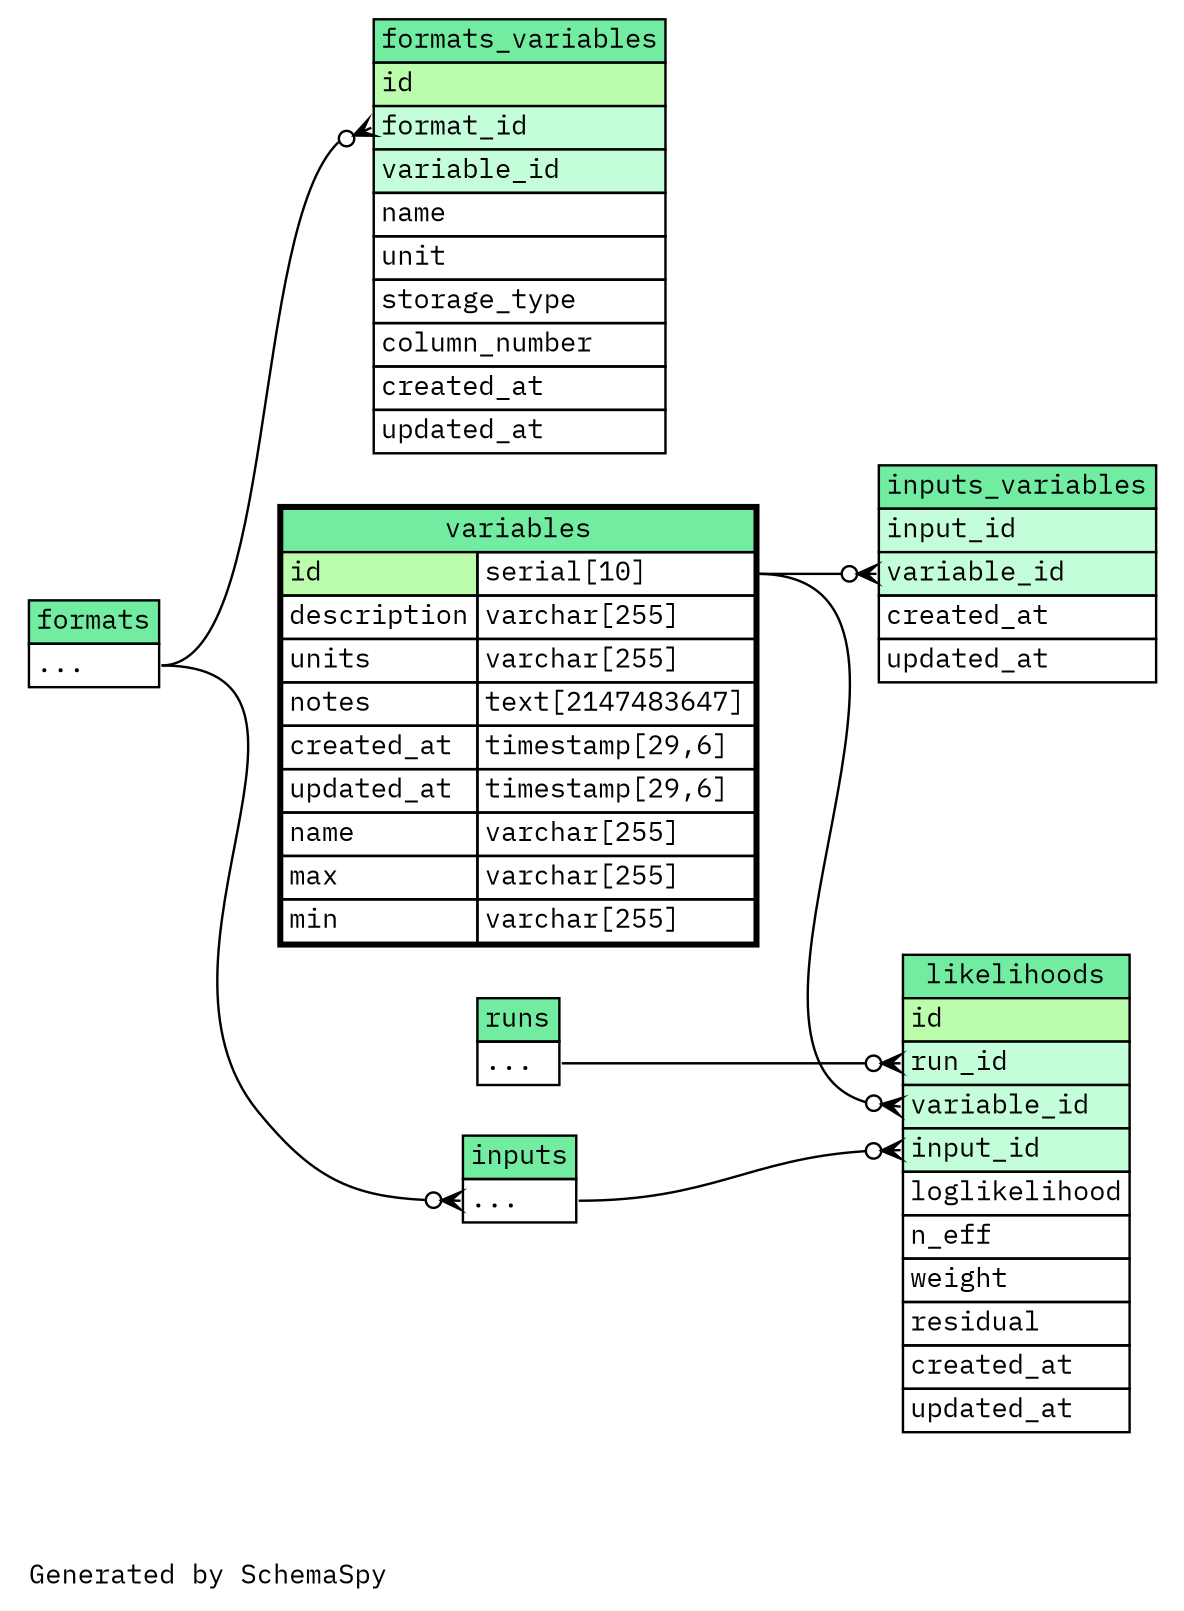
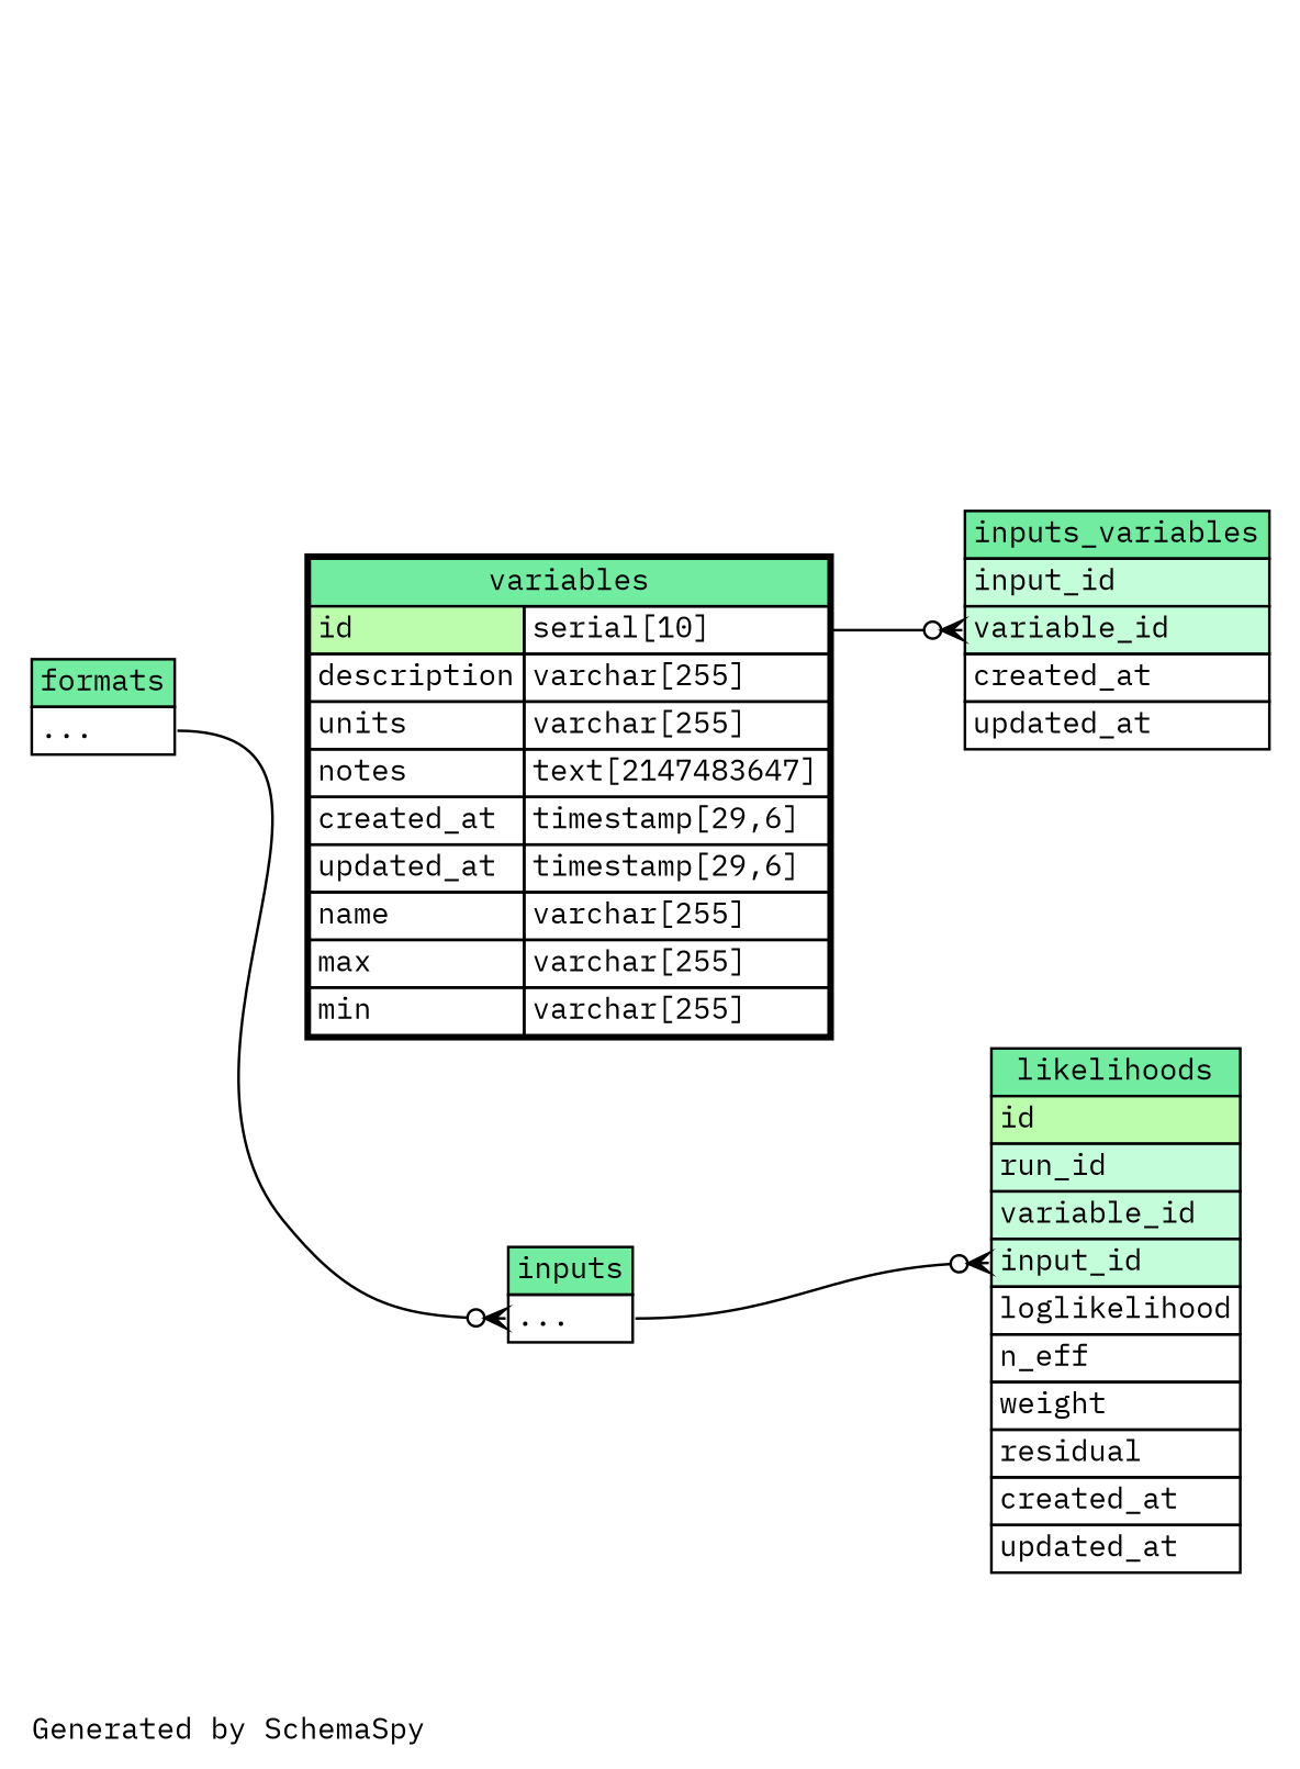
  digraph {
    bgcolor="#ffffff"
    fontname="IBM Plex Mono"
    fontsize=11
    label="\nGenerated by SchemaSpy"
    labeljust=l
    nodesep=0.18
    rankdir=RL
    ranksep=0.46
    node [fontname="IBM Plex Mono" fontsize=11 shape=plaintext]
    edge [arrowhead=none arrowsize=0.8 arrowtail=crowodot dir=back fontname="IBM Plex Mono" headport="elipses:e" tailport="variable_id:w"]
-   n1 [label=<     <TABLE BORDER="0" CELLBORDER="1" CELLSPACING="0" BGCOLOR="#FFFFFF">       <TR><TD COLSPAN="4" BGCOLOR="#72ECA1" ALIGN="CENTER">formats_variables</TD></TR>       <TR><TD PORT="id" COLSPAN="4" BGCOLOR="#bcfdad !important" ALIGN="LEFT">id</TD></TR>       <TR><TD PORT="format_id" COLSPAN="4" BGCOLOR="#c4fdda !important" ALIGN="LEFT">format_id</TD></TR>       <TR><TD PORT="variable_id" COLSPAN="4" BGCOLOR="#c4fdda !important" ALIGN="LEFT">variable_id</TD></TR>       <TR><TD PORT="name" COLSPAN="4" ALIGN="LEFT">name</TD></TR>       <TR><TD PORT="unit" COLSPAN="4" ALIGN="LEFT">unit</TD></TR>       <TR><TD PORT="storage_type" COLSPAN="4" ALIGN="LEFT">storage_type</TD></TR>       <TR><TD PORT="column_number" COLSPAN="4" ALIGN="LEFT">column_number</TD></TR>       <TR><TD PORT="created_at" COLSPAN="4" ALIGN="LEFT">created_at</TD></TR>       <TR><TD PORT="updated_at" COLSPAN="4" ALIGN="LEFT">updated_at</TD></TR>     </TABLE>>]
    n2 [label=<     <TABLE BORDER="0" CELLBORDER="1" CELLSPACING="0" BGCOLOR="#FFFFFF">       <TR><TD COLSPAN="4" BGCOLOR="#72ECA1" ALIGN="CENTER">formats</TD></TR>       <TR><TD PORT="elipses" COLSPAN="4" ALIGN="LEFT">...</TD></TR>     </TABLE>>]
    n3 [label=<     <TABLE BORDER="2" CELLBORDER="1" CELLSPACING="0" BGCOLOR="#FFFFFF">       <TR><TD COLSPAN="4" BGCOLOR="#72ECA1" ALIGN="CENTER">variables</TD></TR>       <TR><TD PORT="id" COLSPAN="3" BGCOLOR="#bcfdad !important" ALIGN="LEFT">id</TD><TD PORT="id.type" ALIGN="LEFT">serial[10]</TD></TR>       <TR><TD PORT="description" COLSPAN="3" ALIGN="LEFT">description</TD><TD PORT="description.type" ALIGN="LEFT">varchar[255]</TD></TR>       <TR><TD PORT="units" COLSPAN="3" ALIGN="LEFT">units</TD><TD PORT="units.type" ALIGN="LEFT">varchar[255]</TD></TR>       <TR><TD PORT="notes" COLSPAN="3" ALIGN="LEFT">notes</TD><TD PORT="notes.type" ALIGN="LEFT">text[2147483647]</TD></TR>       <TR><TD PORT="created_at" COLSPAN="3" ALIGN="LEFT">created_at</TD><TD PORT="created_at.type" ALIGN="LEFT">timestamp[29,6]</TD></TR>       <TR><TD PORT="updated_at" COLSPAN="3" ALIGN="LEFT">updated_at</TD><TD PORT="updated_at.type" ALIGN="LEFT">timestamp[29,6]</TD></TR>       <TR><TD PORT="name" COLSPAN="3" ALIGN="LEFT">name</TD><TD PORT="name.type" ALIGN="LEFT">varchar[255]</TD></TR>       <TR><TD PORT="max" COLSPAN="3" ALIGN="LEFT">max</TD><TD PORT="max.type" ALIGN="LEFT">varchar[255]</TD></TR>       <TR><TD PORT="min" COLSPAN="3" ALIGN="LEFT">min</TD><TD PORT="min.type" ALIGN="LEFT">varchar[255]</TD></TR>     </TABLE>>]
    n4 [label=<     <TABLE BORDER="0" CELLBORDER="1" CELLSPACING="0" BGCOLOR="#FFFFFF">       <TR><TD COLSPAN="4" BGCOLOR="#72ECA1" ALIGN="CENTER">inputs</TD></TR>       <TR><TD PORT="elipses" COLSPAN="4" ALIGN="LEFT">...</TD></TR>     </TABLE>>]
    n5 [label=<     <TABLE BORDER="0" CELLBORDER="1" CELLSPACING="0" BGCOLOR="#FFFFFF">       <TR><TD COLSPAN="4" BGCOLOR="#72ECA1" ALIGN="CENTER">inputs_variables</TD></TR>       <TR><TD PORT="input_id" COLSPAN="4" BGCOLOR="#c4fdda !important" ALIGN="LEFT">input_id</TD></TR>       <TR><TD PORT="variable_id" COLSPAN="4" BGCOLOR="#c4fdda !important" ALIGN="LEFT">variable_id</TD></TR>       <TR><TD PORT="created_at" COLSPAN="4" ALIGN="LEFT">created_at</TD></TR>       <TR><TD PORT="updated_at" COLSPAN="4" ALIGN="LEFT">updated_at</TD></TR>     </TABLE>>]
    n6 [label=<     <TABLE BORDER="0" CELLBORDER="1" CELLSPACING="0" BGCOLOR="#FFFFFF">       <TR><TD COLSPAN="4" BGCOLOR="#72ECA1" ALIGN="CENTER">likelihoods</TD></TR>       <TR><TD PORT="id" COLSPAN="4" BGCOLOR="#bcfdad !important" ALIGN="LEFT">id</TD></TR>       <TR><TD PORT="run_id" COLSPAN="4" BGCOLOR="#c4fdda !important" ALIGN="LEFT">run_id</TD></TR>       <TR><TD PORT="variable_id" COLSPAN="4" BGCOLOR="#c4fdda !important" ALIGN="LEFT">variable_id</TD></TR>       <TR><TD PORT="input_id" COLSPAN="4" BGCOLOR="#c4fdda !important" ALIGN="LEFT">input_id</TD></TR>       <TR><TD PORT="loglikelihood" COLSPAN="4" ALIGN="LEFT">loglikelihood</TD></TR>       <TR><TD PORT="n_eff" COLSPAN="4" ALIGN="LEFT">n_eff</TD></TR>       <TR><TD PORT="weight" COLSPAN="4" ALIGN="LEFT">weight</TD></TR>       <TR><TD PORT="residual" COLSPAN="4" ALIGN="LEFT">residual</TD></TR>       <TR><TD PORT="created_at" COLSPAN="4" ALIGN="LEFT">created_at</TD></TR>       <TR><TD PORT="updated_at" COLSPAN="4" ALIGN="LEFT">updated_at</TD></TR>     </TABLE>>]
-   n7 [label=<     <TABLE BORDER="0" CELLBORDER="1" CELLSPACING="0" BGCOLOR="#FFFFFF">       <TR><TD COLSPAN="4" BGCOLOR="#72ECA1" ALIGN="CENTER">runs</TD></TR>       <TR><TD PORT="elipses" COLSPAN="4" ALIGN="LEFT">...</TD></TR>     </TABLE>>]
-   n1 -> n2 [tailport="format_id:w"]
    n4 -> n2 [tailport="elipses:w"]
    n5 -> n3 [headport="id.type:e"]
-   n6 -> n3 [headport="id.type:e"]
    n6 -> n4 [tailport="input_id:w"]
-   n6 -> n7 [tailport="run_id:w"]
  }
